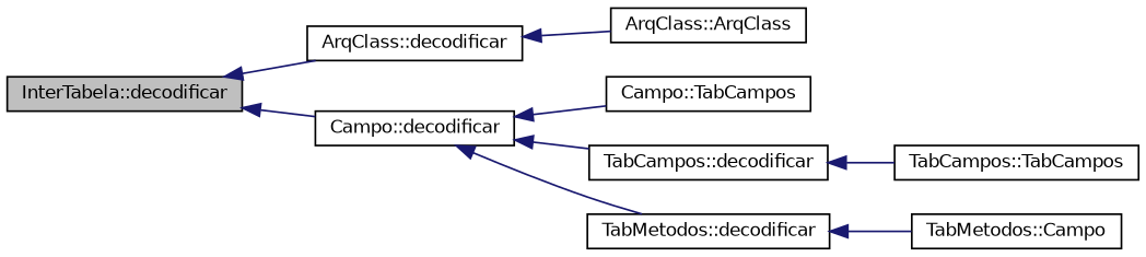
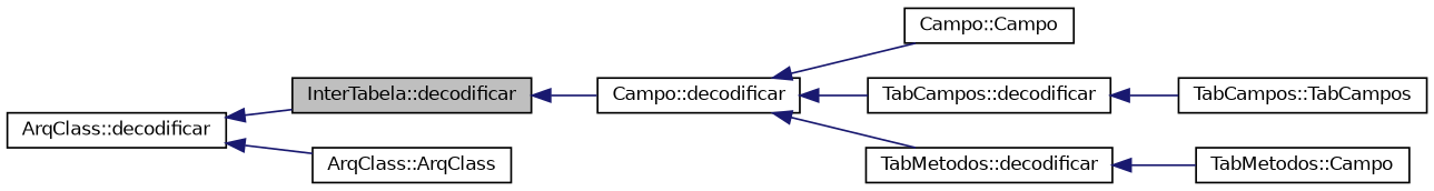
  digraph {
    rankdir=LR
    node [color=black fillcolor=white fontname=Helvetica fontsize=10 shape=record style=filled]
    edge [color=midnightblue dir=back fontname=Helvetica fontsize=10 labelfontname=Helvetica labelfontsize=10 style=solid]
    n1 [fillcolor=grey75 fontcolor=black height=0.2 label="InterTabela::decodificar" width=0.4]
    n2 [height=0.2 label="ArqClass::decodificar" width=0.4]
    n3 [height=0.2 label="Campo::decodificar" width=0.4]
    n4 [height=0.2 label="ArqClass::ArqClass" width=0.4]
-   n5 [height=0.2 label="Campo::TabCampos" width=0.4]
+   n5 [height=0.2 label="Campo::Campo" width=0.4]
    n6 [height=0.2 label="TabCampos::decodificar" width=0.4]
    n7 [height=0.2 label="TabMetodos::decodificar" width=0.4]
    n8 [height=0.2 label="TabCampos::TabCampos" width=0.4]
    n9 [height=0.2 label="TabMetodos::Campo" width=0.4]
-   n1 -> n2
+   n2 -> n1
    n1 -> n3
    n2 -> n4
    n3 -> n5
    n3 -> n6
    n3 -> n7
    n6 -> n8
    n7 -> n9
  }
